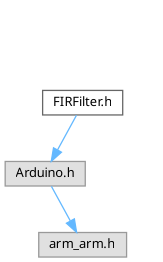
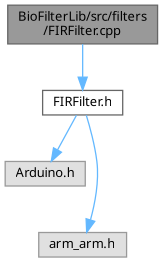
  digraph {
    fontname="Noto Sans"
    node [color=grey60 fillcolor="#E0E0E0" fontname="Noto Sans" fontsize=10 shape=box style=filled]
    edge [color=steelblue1 fontname="Noto Sans" fontsize=10 labelfontname=Helvetica labelfontsize=10 style=solid]
+   n1 [color=gray40 fillcolor=grey60 fontcolor=black height=0.2 label="BioFilterLib/src/filters\l/FIRFilter.cpp" width=0.4]
    n2 [color=grey40 fillcolor=white height=0.2 label="FIRFilter.h" width=0.4]
    n3 [height=0.2 label="Arduino.h" width=0.4]
    n4 [height=0.2 label="arm_arm.h" width=0.4]
+   n1 -> n2
    n2 -> n3
-   n3 -> n4
+   n2 -> n4
  }
